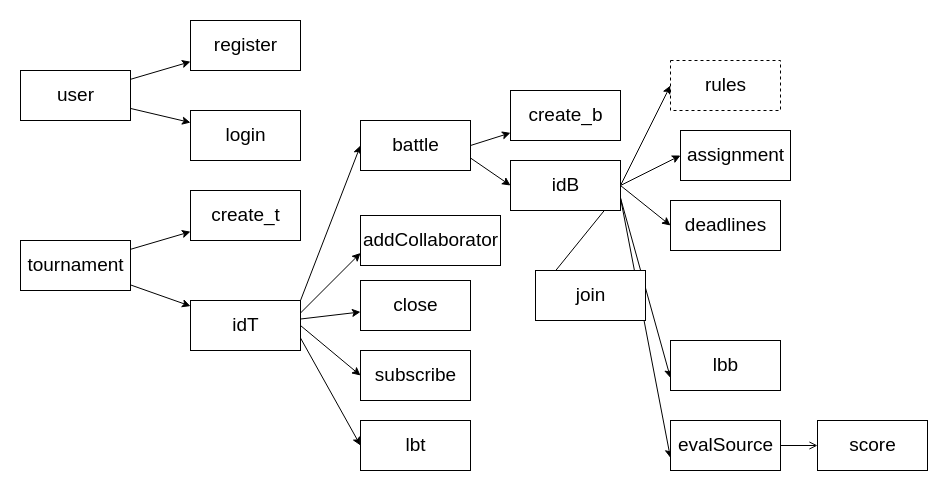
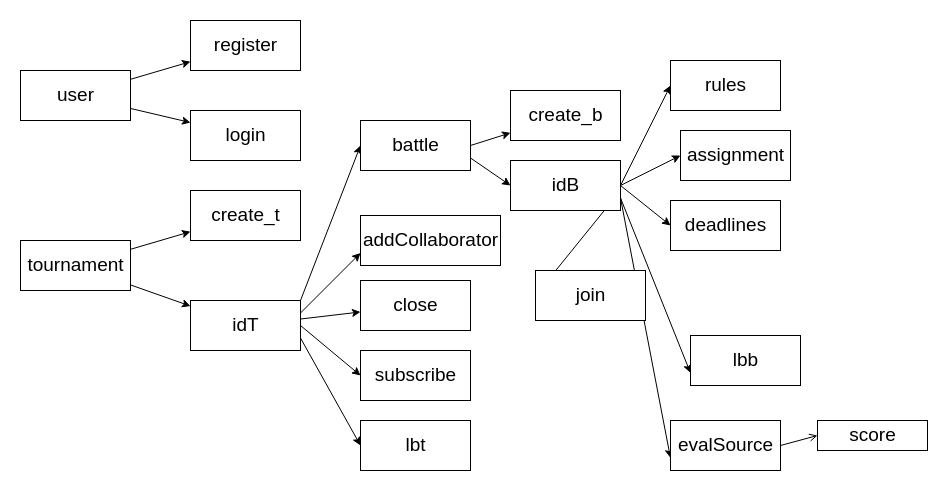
  <mxCell id="0" />
  <mxCell id="1" parent="0" />
  <mxCell id="2" style="edgeStyle=none;html=1;" edge="1" parent="1" source="4" target="6"><mxGeometry relative="1" as="geometry" /></mxCell>
  <mxCell id="3" style="edgeStyle=none;html=1;" edge="1" parent="1" source="4" target="5"><mxGeometry relative="1" as="geometry" /></mxCell>
  <mxCell id="4" value="user" style="html=1;" vertex="1" parent="1"><mxGeometry x="20" y="70" width="110" height="50" as="geometry" /></mxCell>
  <mxCell id="5" value="register" style="html=1;" vertex="1" parent="1"><mxGeometry x="190" y="20" width="110" height="50" as="geometry" /></mxCell>
  <mxCell id="6" value="login" style="html=1;" vertex="1" parent="1"><mxGeometry x="190" y="110" width="110" height="50" as="geometry" /></mxCell>
  <mxCell id="7" style="edgeStyle=none;html=1;" edge="1" parent="1" source="9" target="10"><mxGeometry relative="1" as="geometry" /></mxCell>
  <mxCell id="8" style="edgeStyle=none;html=1;" edge="1" parent="1" source="9" target="16"><mxGeometry relative="1" as="geometry" /></mxCell>
  <mxCell id="9" value="tournament" style="html=1;" vertex="1" parent="1"><mxGeometry x="20" y="240" width="110" height="50" as="geometry" /></mxCell>
  <mxCell id="10" value="create_t" style="html=1;" vertex="1" parent="1"><mxGeometry x="190" y="190" width="110" height="50" as="geometry" /></mxCell>
  <mxCell id="11" style="edgeStyle=none;html=1;entryX=0;entryY=0.75;entryDx=0;entryDy=0;exitX=1;exitY=0.25;exitDx=0;exitDy=0;" edge="1" parent="1" source="56" target="20"><mxGeometry relative="1" as="geometry" /></mxCell>
  <mxCell id="12" value="" style="edgeStyle=none;html=1;entryX=0;entryY=0.5;entryDx=0;entryDy=0;exitX=1;exitY=0.5;exitDx=0;exitDy=0;" edge="1" parent="1" source="56" target="18"><mxGeometry relative="1" as="geometry" /></mxCell>
  <mxCell id="13" value="" style="edgeStyle=none;html=1;" edge="1" parent="1" source="16" target="17"><mxGeometry relative="1" as="geometry"><Array as="points" /></mxGeometry></mxCell>
  <mxCell id="14" style="edgeStyle=none;html=1;exitX=1;exitY=0.75;exitDx=0;exitDy=0;entryX=0;entryY=0.5;entryDx=0;entryDy=0;" edge="1" parent="1" source="56" target="61"><mxGeometry relative="1" as="geometry" /></mxCell>
  <mxCell id="15" style="edgeStyle=none;html=1;exitX=1;exitY=0;exitDx=0;exitDy=0;entryX=0;entryY=0.5;entryDx=0;entryDy=0;" edge="1" parent="1" source="56" target="23"><mxGeometry relative="1" as="geometry" /></mxCell>
  <mxCell id="16" value="idT" style="html=1;" vertex="1" parent="1"><mxGeometry x="190" y="300" width="110" height="50" as="geometry" /></mxCell>
  <mxCell id="17" value="close" style="html=1;" vertex="1" parent="1"><mxGeometry x="360" y="280" width="110" height="50" as="geometry" /></mxCell>
  <mxCell id="18" value="subscribe" style="html=1;" vertex="1" parent="1"><mxGeometry x="360" y="350" width="110" height="50" as="geometry" /></mxCell>
  <mxCell id="19" value="lbt" style="html=1;" vertex="1" parent="1"><mxGeometry x="360" y="420" width="110" height="50" as="geometry" /></mxCell>
  <mxCell id="20" value="addCollaborator" style="html=1;" vertex="1" parent="1"><mxGeometry x="360" y="215" width="110" height="50" as="geometry" /></mxCell>
  <mxCell id="21" style="edgeStyle=none;html=1;exitX=1;exitY=0.75;exitDx=0;exitDy=0;entryX=0;entryY=0.5;entryDx=0;entryDy=0;" edge="1" parent="1" source="59" target="30"><mxGeometry relative="1" as="geometry" /></mxCell>
  <mxCell id="22" style="edgeStyle=none;html=1;exitX=1;exitY=0.5;exitDx=0;exitDy=0;" edge="1" parent="1" source="59" target="31"><mxGeometry relative="1" as="geometry" /></mxCell>
  <mxCell id="23" value="battle" style="html=1;" vertex="1" parent="1"><mxGeometry x="360" y="120" width="110" height="50" as="geometry" /></mxCell>
  <mxCell id="24" style="edgeStyle=none;html=1;exitX=1;exitY=0.5;exitDx=0;exitDy=0;entryX=0;entryY=0.5;entryDx=0;entryDy=0;" edge="1" parent="1" source="30" target="35"><mxGeometry relative="1" as="geometry" /></mxCell>
  <mxCell id="25" style="edgeStyle=none;html=1;exitX=1;exitY=0.5;exitDx=0;exitDy=0;entryX=0;entryY=0.5;entryDx=0;entryDy=0;" edge="1" parent="1" source="30" target="32"><mxGeometry relative="1" as="geometry" /></mxCell>
  <mxCell id="26" style="edgeStyle=none;html=1;exitX=1;exitY=0.5;exitDx=0;exitDy=0;entryX=0;entryY=0.5;entryDx=0;entryDy=0;" edge="1" parent="1" source="62" target="33"><mxGeometry relative="1" as="geometry" /></mxCell>
  <mxCell id="27" style="edgeStyle=none;html=1;entryX=0;entryY=0.5;entryDx=0;entryDy=0;" edge="1" parent="1" target="34"><mxGeometry relative="1" as="geometry"><mxPoint x="620" y="190" as="sourcePoint" /></mxGeometry></mxCell>
  <mxCell id="28" style="edgeStyle=none;html=1;exitX=1;exitY=0.75;exitDx=0;exitDy=0;entryX=0;entryY=0.75;entryDx=0;entryDy=0;" edge="1" parent="1" source="62" target="36"><mxGeometry relative="1" as="geometry" /></mxCell>
  <mxCell id="29" style="edgeStyle=none;html=1;exitX=1;exitY=0.75;exitDx=0;exitDy=0;entryX=0;entryY=0.75;entryDx=0;entryDy=0;" edge="1" parent="1" source="62" target="38"><mxGeometry relative="1" as="geometry" /></mxCell>
  <mxCell id="30" value="idB" style="html=1;" vertex="1" parent="1"><mxGeometry x="510" y="160" width="110" height="50" as="geometry" /></mxCell>
  <mxCell id="31" value="create_b" style="html=1;" vertex="1" parent="1"><mxGeometry x="510" y="90" width="110" height="50" as="geometry" /></mxCell>
  <mxCell id="32" value="assignment" style="html=1;fontSize=19;" vertex="1" parent="1"><mxGeometry x="680" y="130" width="110" height="50" as="geometry" /></mxCell>
  <mxCell id="33" value="deadlines" style="html=1;fontSize=19;" vertex="1" parent="1"><mxGeometry x="670" y="200" width="110" height="50" as="geometry" /></mxCell>
  <mxCell id="34" value="join" style="html=1;fontSize=19;" vertex="1" parent="1"><mxGeometry x="535" y="270" width="110" height="50" as="geometry" /></mxCell>
- <mxCell id="35" value="rules" style="html=1;fontSize=19;dashed=1;" vertex="1" parent="1"><mxGeometry x="670" y="60" width="110" height="50" as="geometry" /></mxCell>
- <mxCell id="36" value="lbb" style="html=1;fontSize=19;" vertex="1" parent="1"><mxGeometry x="670" y="340" width="110" height="50" as="geometry" /></mxCell>
+ <mxCell id="35" value="rules" style="html=1;fontSize=19;" vertex="1" parent="1"><mxGeometry x="670" y="60" width="110" height="50" as="geometry" /></mxCell>
+ <mxCell id="36" value="lbb" style="html=1;fontSize=19;" vertex="1" parent="1"><mxGeometry x="690" y="335" width="110" height="50" as="geometry" /></mxCell>
  <mxCell id="37" style="edgeStyle=none;html=1;exitX=1;exitY=0.5;exitDx=0;exitDy=0;entryX=0;entryY=0.5;entryDx=0;entryDy=0;endArrow=open;" edge="1" parent="1" source="38" target="39"><mxGeometry relative="1" as="geometry" /></mxCell>
  <mxCell id="38" value="evalSource" style="html=1;fontSize=19;" vertex="1" parent="1"><mxGeometry x="670" y="420" width="110" height="50" as="geometry" /></mxCell>
- <mxCell id="39" value="score" style="html=1;fontSize=19;" vertex="1" parent="1"><mxGeometry x="817" y="420" width="110" height="50" as="geometry" /></mxCell>
+ <mxCell id="39" value="score" style="html=1;fontSize=19;" vertex="1" parent="1"><mxGeometry x="817" y="420" width="110" height="30" as="geometry" /></mxCell>
  <mxCell id="40" value="user" style="html=1;" vertex="1" parent="1"><mxGeometry x="20" y="70" width="110" height="50" as="geometry" /></mxCell>
  <mxCell id="41" value="register" style="html=1;" vertex="1" parent="1"><mxGeometry x="190" y="20" width="110" height="50" as="geometry" /></mxCell>
  <mxCell id="42" value="login" style="html=1;" vertex="1" parent="1"><mxGeometry x="190" y="110" width="110" height="50" as="geometry" /></mxCell>
  <mxCell id="43" value="create_t" style="html=1;" vertex="1" parent="1"><mxGeometry x="190" y="190" width="110" height="50" as="geometry" /></mxCell>
  <mxCell id="44" value="tournament" style="html=1;" vertex="1" parent="1"><mxGeometry x="20" y="240" width="110" height="50" as="geometry" /></mxCell>
  <mxCell id="45" value="idT" style="html=1;" vertex="1" parent="1"><mxGeometry x="190" y="300" width="110" height="50" as="geometry" /></mxCell>
  <mxCell id="46" value="close" style="html=1;" vertex="1" parent="1"><mxGeometry x="360" y="280" width="110" height="50" as="geometry" /></mxCell>
  <mxCell id="47" value="addCollaborator" style="html=1;" vertex="1" parent="1"><mxGeometry x="360" y="215" width="110" height="50" as="geometry" /></mxCell>
  <mxCell id="48" value="battle" style="html=1;" vertex="1" parent="1"><mxGeometry x="360" y="120" width="110" height="50" as="geometry" /></mxCell>
  <mxCell id="49" value="subscribe" style="html=1;" vertex="1" parent="1"><mxGeometry x="360" y="350" width="110" height="50" as="geometry" /></mxCell>
  <mxCell id="50" value="lbt" style="html=1;" vertex="1" parent="1"><mxGeometry x="360" y="420" width="110" height="50" as="geometry" /></mxCell>
  <mxCell id="51" value="user" style="html=1;fontSize=19;" vertex="1" parent="1"><mxGeometry x="20" y="70" width="110" height="50" as="geometry" /></mxCell>
  <mxCell id="52" value="register" style="html=1;fontSize=19;" vertex="1" parent="1"><mxGeometry x="190" y="20" width="110" height="50" as="geometry" /></mxCell>
  <mxCell id="53" value="login" style="html=1;fontSize=19;" vertex="1" parent="1"><mxGeometry x="190" y="110" width="110" height="50" as="geometry" /></mxCell>
  <mxCell id="54" value="create_t" style="html=1;fontSize=19;" vertex="1" parent="1"><mxGeometry x="190" y="190" width="110" height="50" as="geometry" /></mxCell>
  <mxCell id="55" value="tournament" style="html=1;fontSize=19;" vertex="1" parent="1"><mxGeometry x="20" y="240" width="110" height="50" as="geometry" /></mxCell>
  <mxCell id="56" value="idT" style="html=1;fontSize=19;" vertex="1" parent="1"><mxGeometry x="190" y="300" width="110" height="50" as="geometry" /></mxCell>
  <mxCell id="57" value="close" style="html=1;fontSize=19;" vertex="1" parent="1"><mxGeometry x="360" y="280" width="110" height="50" as="geometry" /></mxCell>
  <mxCell id="58" value="addCollaborator" style="html=1;fontSize=19;" vertex="1" parent="1"><mxGeometry x="360" y="215" width="140" height="50" as="geometry" /></mxCell>
  <mxCell id="59" value="battle" style="html=1;fontSize=19;" vertex="1" parent="1"><mxGeometry x="360" y="120" width="110" height="50" as="geometry" /></mxCell>
  <mxCell id="60" value="subscribe" style="html=1;fontSize=19;" vertex="1" parent="1"><mxGeometry x="360" y="350" width="110" height="50" as="geometry" /></mxCell>
  <mxCell id="61" value="lbt" style="html=1;fontSize=19;" vertex="1" parent="1"><mxGeometry x="360" y="420" width="110" height="50" as="geometry" /></mxCell>
  <mxCell id="62" value="idB" style="html=1;fontSize=19;" vertex="1" parent="1"><mxGeometry x="510" y="160" width="110" height="50" as="geometry" /></mxCell>
  <mxCell id="63" value="create_b" style="html=1;fontSize=19;" vertex="1" parent="1"><mxGeometry x="510" y="90" width="110" height="50" as="geometry" /></mxCell>
